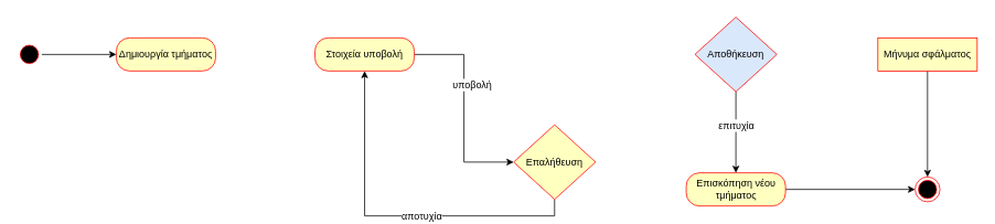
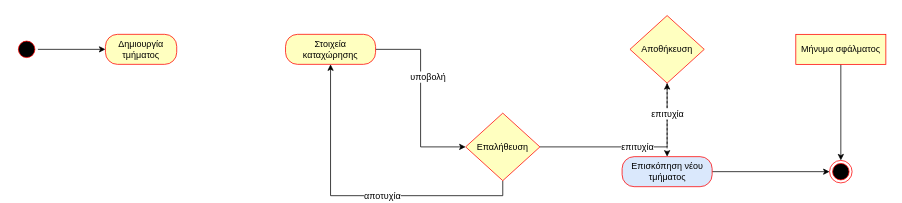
  <mxCell id="0" />
  <mxCell id="1" parent="0" />
  <mxCell id="2" style="edgeStyle=orthogonalEdgeStyle;rounded=0;orthogonalLoop=1;jettySize=auto;html=1;exitX=1;exitY=0.5;exitDx=0;exitDy=0;" edge="1" parent="1" source="3" target="4"><mxGeometry relative="1" as="geometry" /></mxCell>
  <mxCell id="3" value="" style="ellipse;html=1;shape=startState;fillColor=#000000;strokeColor=#ff0000;" vertex="1" parent="1"><mxGeometry x="20" y="50" width="30" height="30" as="geometry" /></mxCell>
- <mxCell id="4" value="Δημιουργία τμήματος" style="rounded=1;whiteSpace=wrap;html=1;arcSize=40;fontColor=#000000;fillColor=#ffffc0;strokeColor=#ff0000;" vertex="1" parent="1"><mxGeometry x="140" y="45" width="120" height="40" as="geometry" /></mxCell>
+ <mxCell id="4" value="Δημιουργία τμήματος" style="rounded=1;whiteSpace=wrap;html=1;arcSize=40;fontColor=#000000;fillColor=#ffffc0;strokeColor=#ff0000;" vertex="1" parent="1"><mxGeometry x="140" y="45" width="95" height="40" as="geometry" /></mxCell>
  <mxCell id="5" style="edgeStyle=orthogonalEdgeStyle;rounded=0;orthogonalLoop=1;jettySize=auto;html=1;exitX=1;exitY=0.5;exitDx=0;exitDy=0;entryX=0;entryY=0.5;entryDx=0;entryDy=0;" edge="1" parent="1" source="7" target="12"><mxGeometry relative="1" as="geometry" /></mxCell>
  <mxCell id="6" value="υποβολή" style="text;html=1;resizable=0;points=[];align=center;verticalAlign=middle;labelBackgroundColor=#ffffff;" vertex="1" connectable="0" parent="5"><mxGeometry x="-0.214" y="-2" relative="1" as="geometry"><mxPoint x="11" y="-2" as="offset" /></mxGeometry></mxCell>
- <mxCell id="7" value="Στοιχεία υποβολή" style="rounded=1;whiteSpace=wrap;html=1;arcSize=40;fontColor=#000000;fillColor=#ffffc0;strokeColor=#ff0000;" vertex="1" parent="1"><mxGeometry x="380" y="45" width="120" height="40" as="geometry" /></mxCell>
+ <mxCell id="7" value="Στοιχεία καταχώρησης" style="rounded=1;whiteSpace=wrap;html=1;arcSize=40;fontColor=#000000;fillColor=#ffffc0;strokeColor=#ff0000;" vertex="1" parent="1"><mxGeometry x="380" y="45" width="120" height="40" as="geometry" /></mxCell>
  <mxCell id="8" style="edgeStyle=orthogonalEdgeStyle;rounded=0;orthogonalLoop=1;jettySize=auto;html=1;exitX=0.5;exitY=1;exitDx=0;exitDy=0;entryX=0.5;entryY=1;entryDx=0;entryDy=0;" edge="1" parent="1" source="12" target="7"><mxGeometry relative="1" as="geometry" /></mxCell>
  <mxCell id="9" value="αποτυχία" style="text;html=1;resizable=0;points=[];align=center;verticalAlign=middle;labelBackgroundColor=#ffffff;" vertex="1" connectable="0" parent="8"><mxGeometry x="-0.196" y="-1" relative="1" as="geometry"><mxPoint x="-10.5" y="1" as="offset" /></mxGeometry></mxCell>
+ <mxCell id="10" style="edgeStyle=orthogonalEdgeStyle;rounded=0;orthogonalLoop=1;jettySize=auto;html=1;exitX=1;exitY=0.5;exitDx=0;exitDy=0;" edge="1" parent="1" source="12" target="15"><mxGeometry relative="1" as="geometry"><mxPoint x="820" y="65.069" as="targetPoint" /></mxGeometry></mxCell>
+ <mxCell id="11" value="επιτυχία" style="text;html=1;resizable=0;points=[];align=center;verticalAlign=middle;labelBackgroundColor=#ffffff;" vertex="1" connectable="0" parent="10"><mxGeometry x="0.147" y="1" relative="1" as="geometry"><mxPoint x="-17" y="1" as="offset" /></mxGeometry></mxCell>
  <mxCell id="12" value="Επαλήθευση" style="rhombus;whiteSpace=wrap;html=1;fillColor=#ffffc0;strokeColor=#ff0000;" vertex="1" parent="1"><mxGeometry x="620" y="150" width="99" height="90" as="geometry" /></mxCell>
- <mxCell id="13" style="edgeStyle=orthogonalEdgeStyle;rounded=0;orthogonalLoop=1;jettySize=auto;html=1;exitX=0.5;exitY=1;exitDx=0;exitDy=0;entryX=0.5;entryY=0;entryDx=0;entryDy=0;" edge="1" parent="1" source="15" target="17"><mxGeometry relative="1" as="geometry" /></mxCell>
+ <mxCell id="13" style="edgeStyle=orthogonalEdgeStyle;rounded=0;orthogonalLoop=1;jettySize=auto;html=1;exitX=0.5;exitY=1;exitDx=0;exitDy=0;entryX=0.5;entryY=0;entryDx=0;entryDy=0;dashed=1;" edge="1" parent="1" source="15" target="17"><mxGeometry relative="1" as="geometry" /></mxCell>
  <mxCell id="14" value="επιτυχία" style="text;html=1;resizable=0;points=[];align=center;verticalAlign=middle;labelBackgroundColor=#ffffff;" vertex="1" connectable="0" parent="13"><mxGeometry x="0.264" y="1" relative="1" as="geometry"><mxPoint x="-1" y="-22" as="offset" /></mxGeometry></mxCell>
- <mxCell id="15" value="Αποθήκευση" style="rhombus;whiteSpace=wrap;html=1;fillColor=#dae8fc;strokeColor=#ff0000;" vertex="1" parent="1"><mxGeometry x="839" y="20" width="99" height="90" as="geometry" /></mxCell>
+ <mxCell id="15" value="Αποθήκευση" style="rhombus;whiteSpace=wrap;html=1;fillColor=#ffffc0;strokeColor=#ff0000;" vertex="1" parent="1"><mxGeometry x="839" y="20" width="99" height="90" as="geometry" /></mxCell>
  <mxCell id="16" style="edgeStyle=orthogonalEdgeStyle;rounded=0;orthogonalLoop=1;jettySize=auto;html=1;exitX=1;exitY=0.5;exitDx=0;exitDy=0;entryX=0;entryY=0.5;entryDx=0;entryDy=0;" edge="1" parent="1" source="17" target="20"><mxGeometry relative="1" as="geometry" /></mxCell>
- <mxCell id="17" value="Επισκόπηση νέου τμήματος" style="rounded=1;whiteSpace=wrap;html=1;arcSize=40;fontColor=#000000;fillColor=#ffffc0;strokeColor=#ff0000;" vertex="1" parent="1"><mxGeometry x="828.5" y="208" width="120" height="40" as="geometry" /></mxCell>
+ <mxCell id="17" value="Επισκόπηση νέου τμήματος" style="rounded=1;whiteSpace=wrap;html=1;arcSize=40;fontColor=#000000;fillColor=#dae8fc;strokeColor=#ff0000;" vertex="1" parent="1"><mxGeometry x="828.5" y="208" width="120" height="40" as="geometry" /></mxCell>
  <mxCell id="18" style="edgeStyle=orthogonalEdgeStyle;rounded=0;orthogonalLoop=1;jettySize=auto;html=1;exitX=0.5;exitY=1;exitDx=0;exitDy=0;entryX=0.5;entryY=0;entryDx=0;entryDy=0;" edge="1" parent="1" source="19" target="20"><mxGeometry relative="1" as="geometry" /></mxCell>
  <mxCell id="19" value="Μήνυμα σφάλματος" style="whiteSpace=wrap;html=1;arcSize=40;fontColor=#000000;fillColor=#ffffc0;strokeColor=#ff0000;rounded=0;" vertex="1" parent="1"><mxGeometry x="1060" y="45" width="120" height="40" as="geometry" /></mxCell>
  <mxCell id="20" value="" style="ellipse;html=1;shape=endState;fillColor=#000000;strokeColor=#ff0000;" vertex="1" parent="1"><mxGeometry x="1105" y="213" width="30" height="30" as="geometry" /></mxCell>
